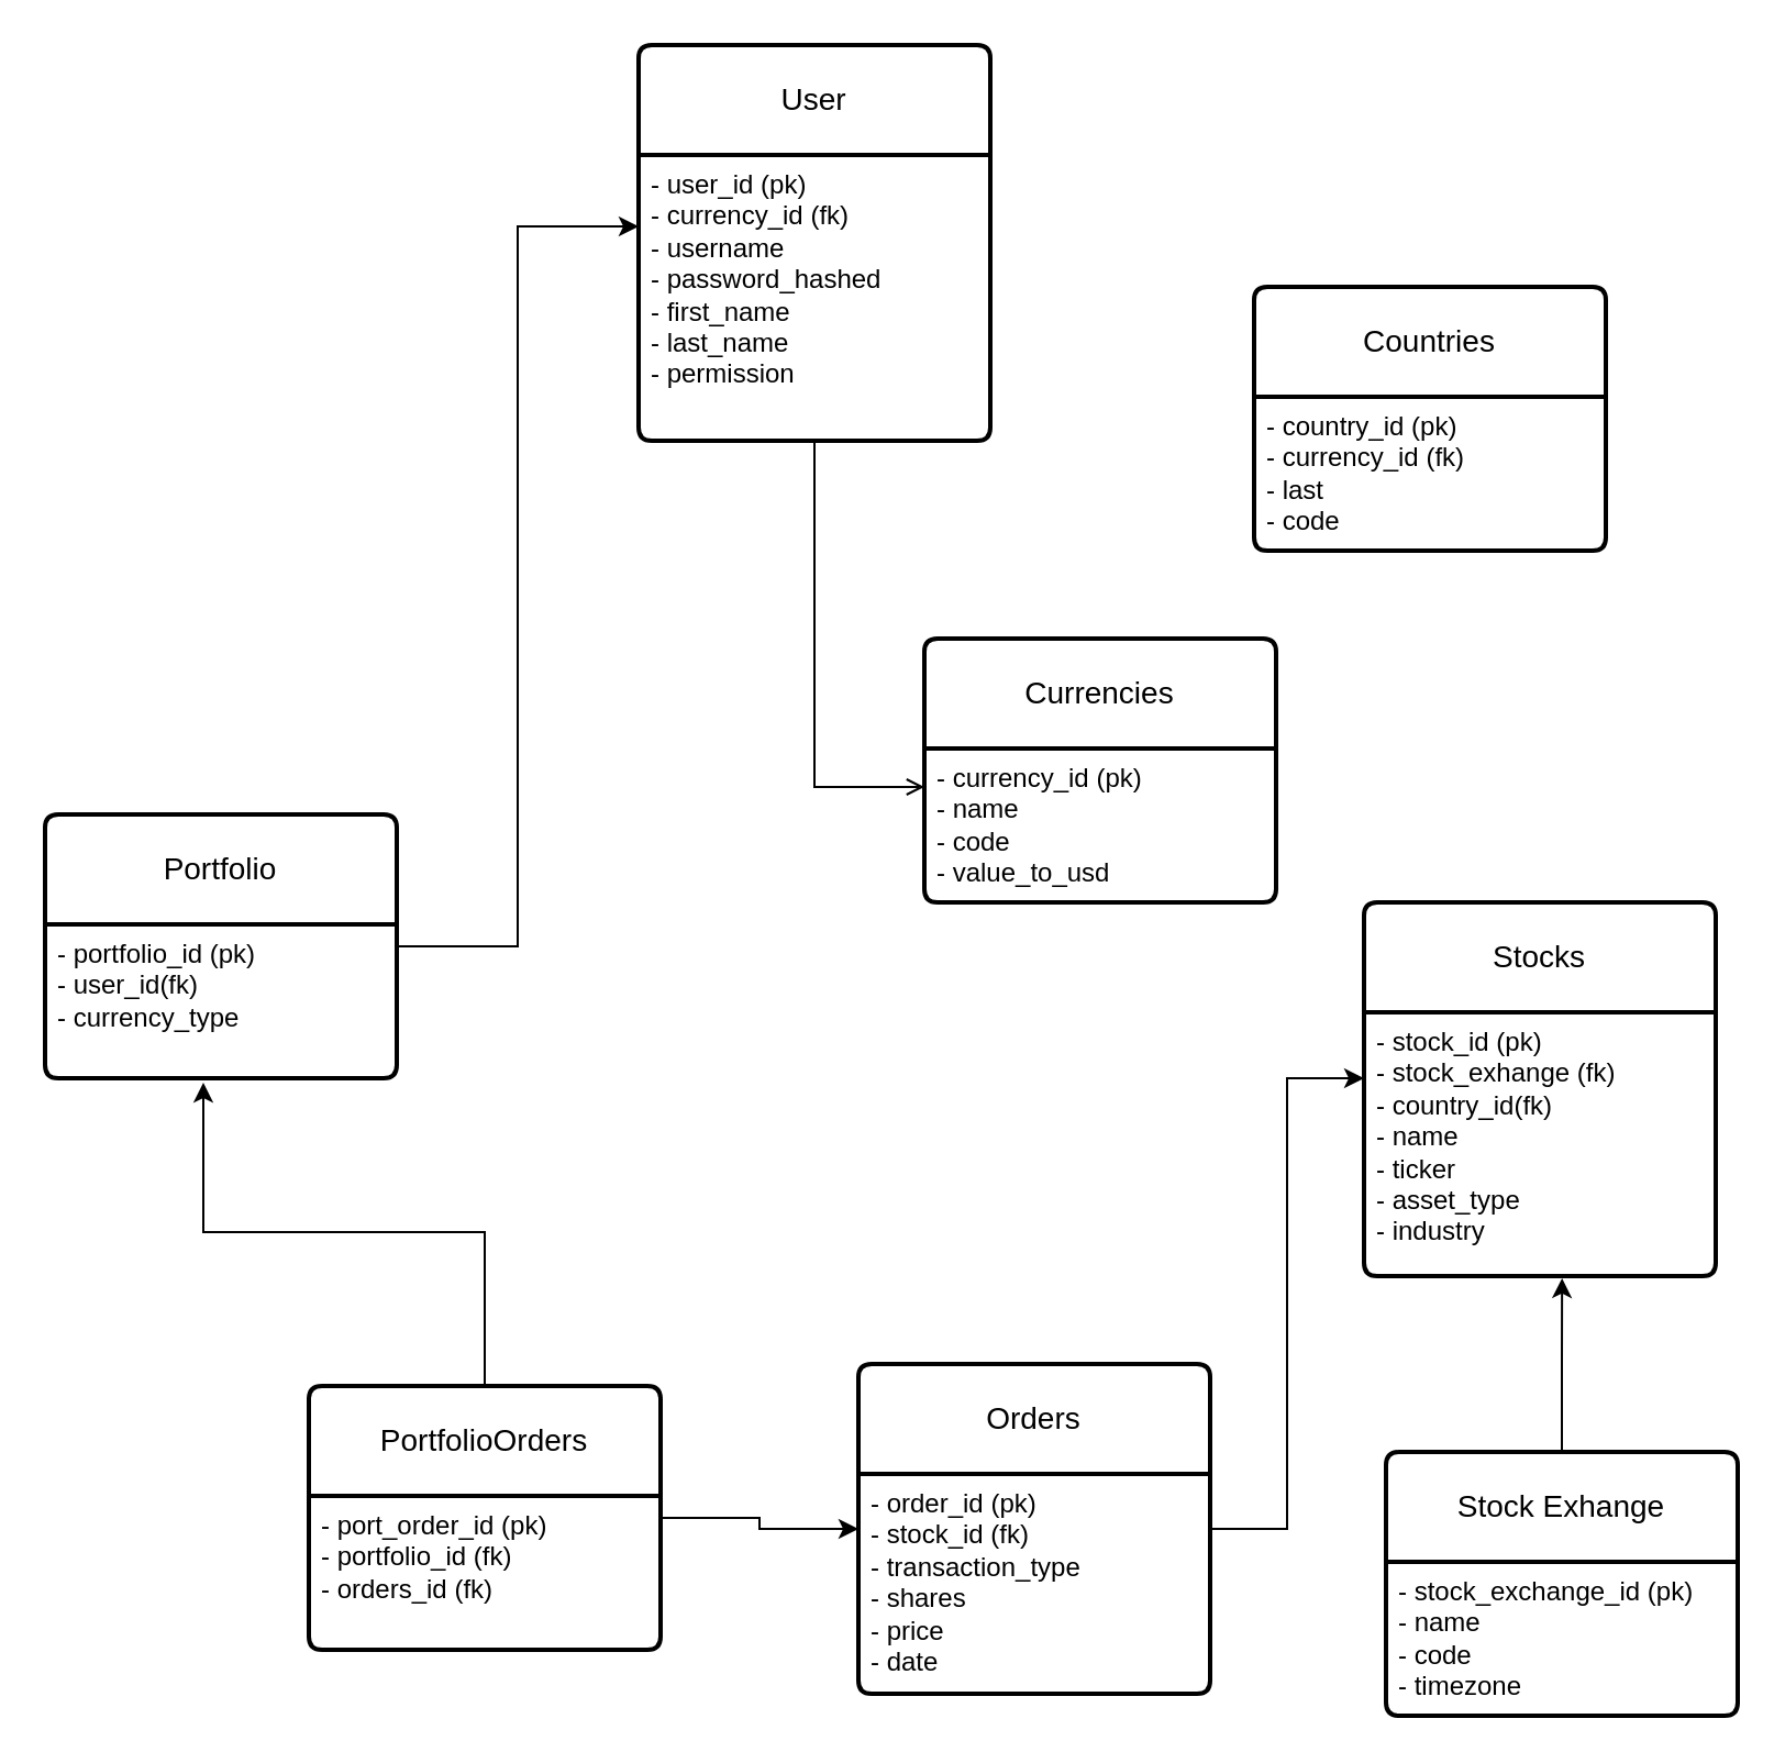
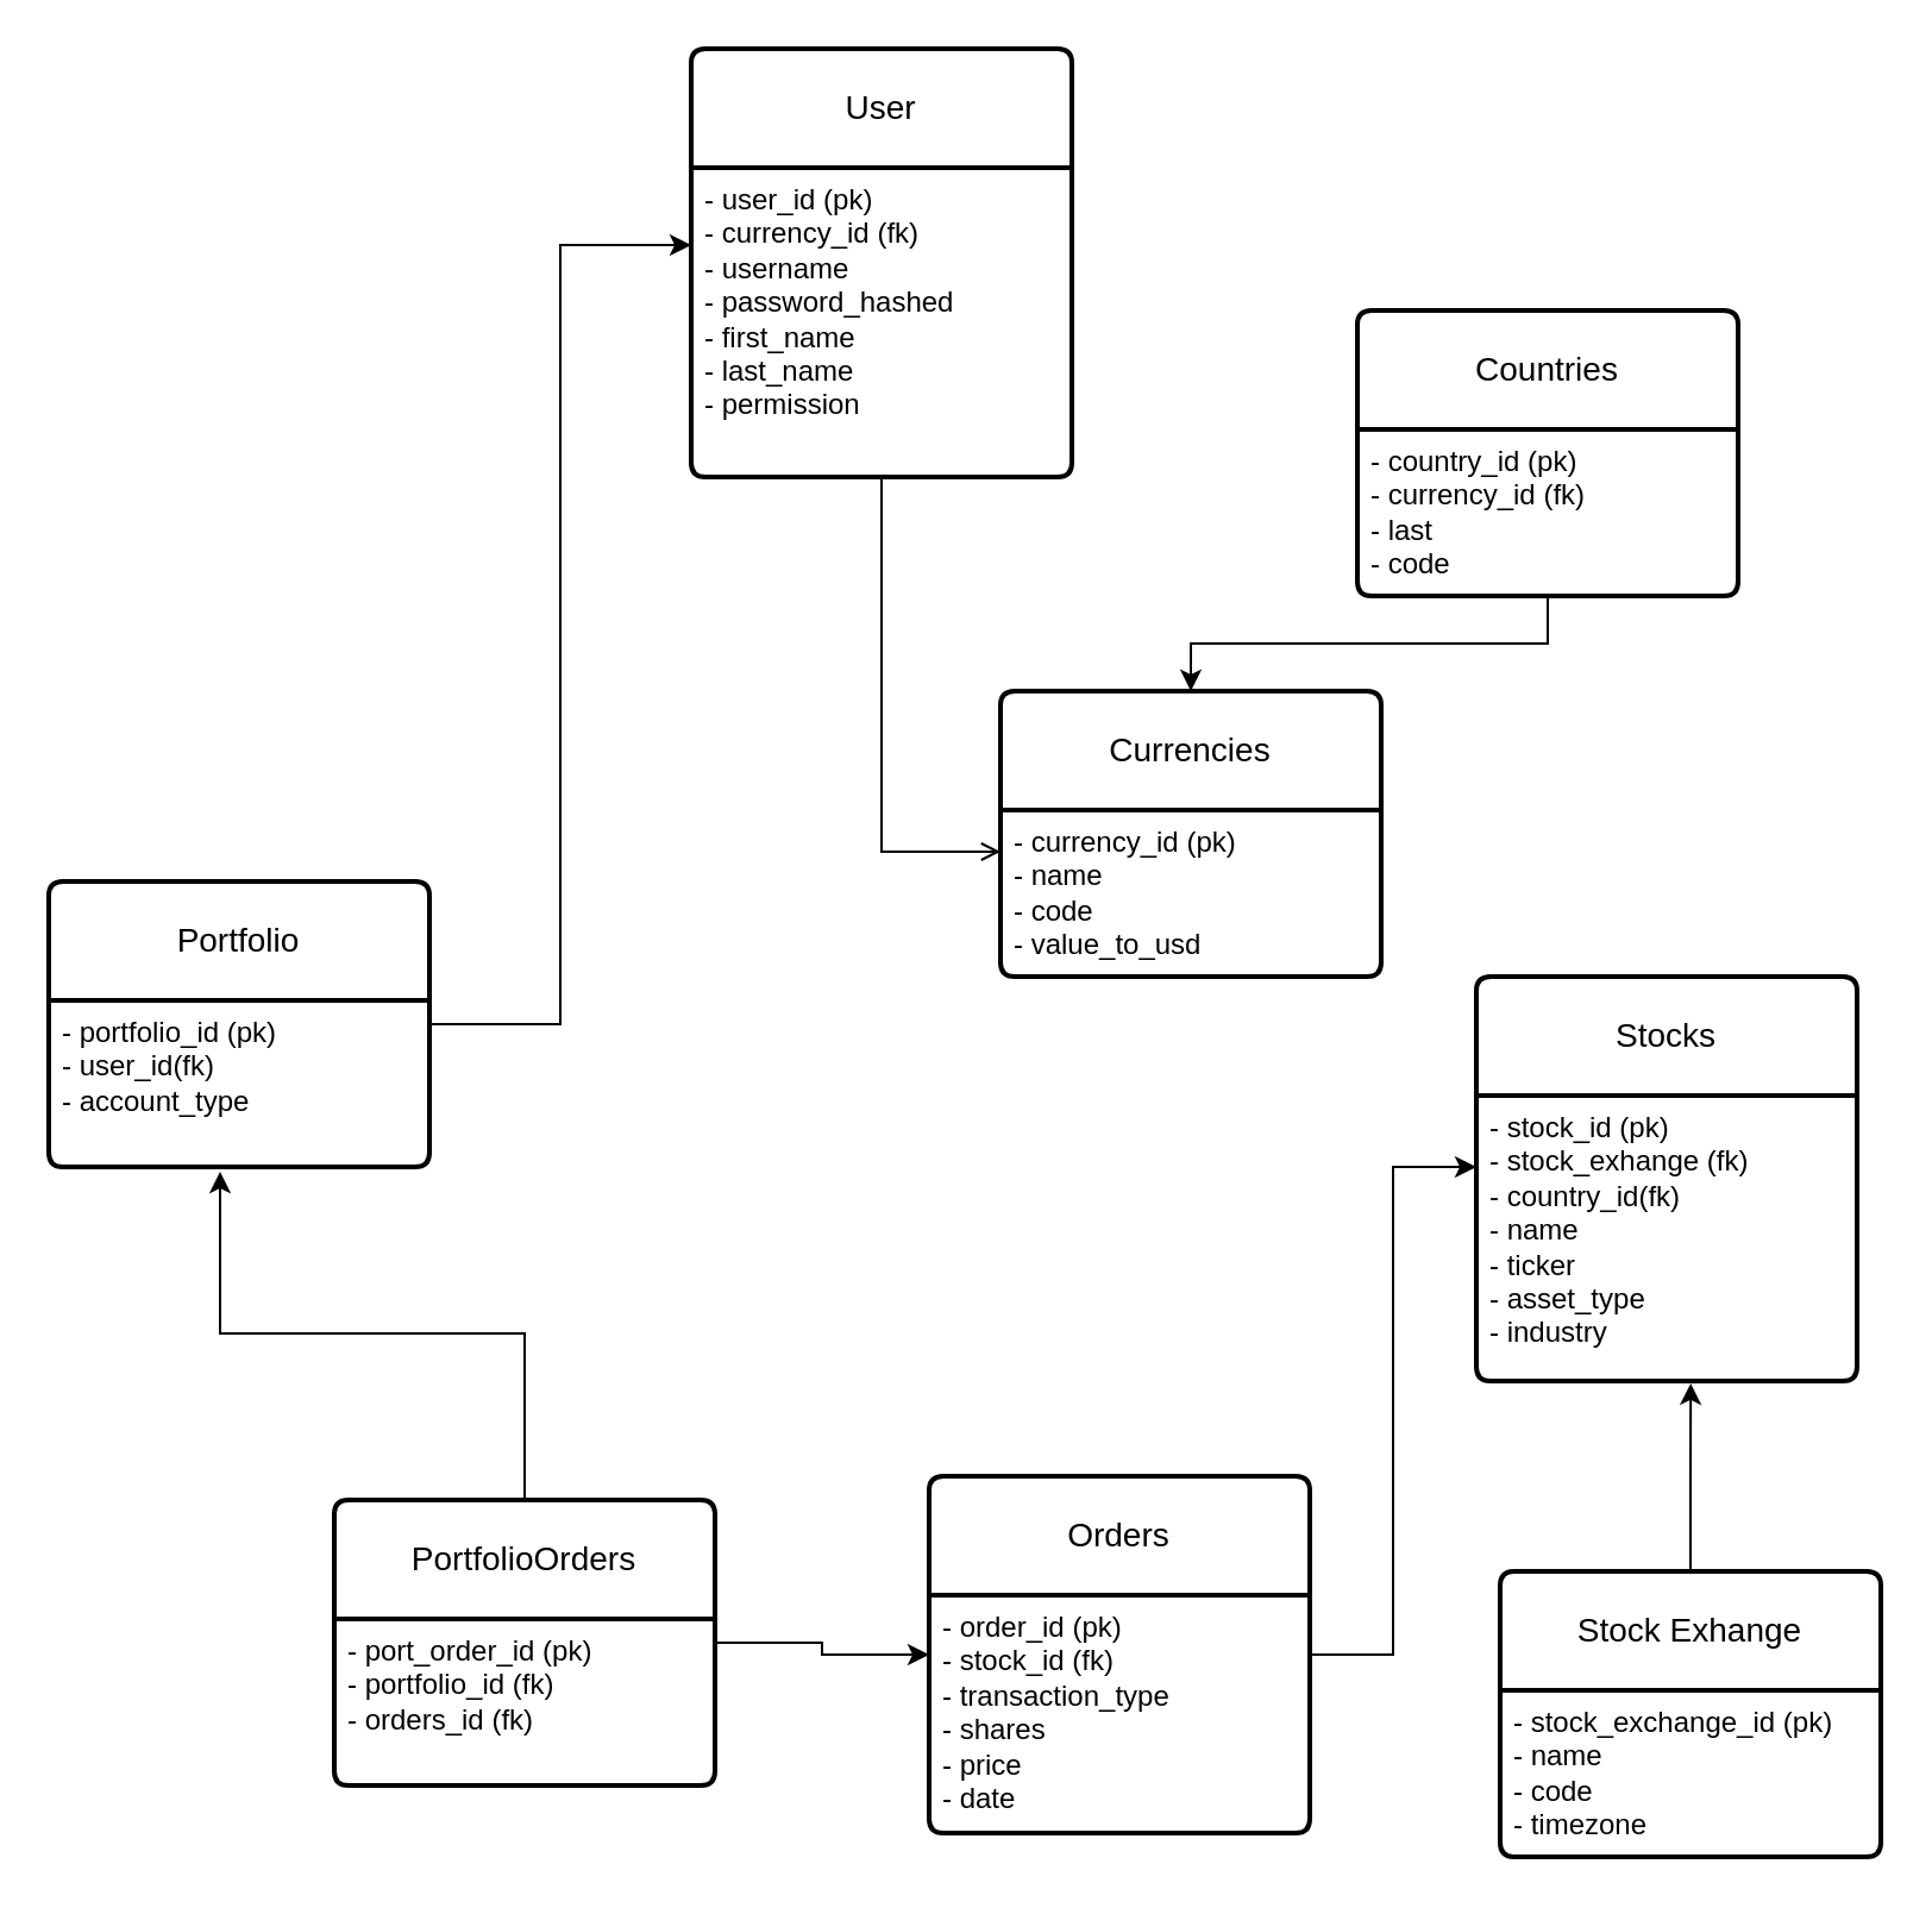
  <mxCell id="0" />
  <mxCell id="1" parent="0" />
  <mxCell id="2" style="edgeStyle=orthogonalEdgeStyle;rounded=0;orthogonalLoop=1;jettySize=auto;html=1;entryX=0;entryY=0.25;entryDx=0;entryDy=0;endArrow=open;" parent="1" source="3" target="8" edge="1"><mxGeometry relative="1" as="geometry" /></mxCell>
  <mxCell id="3" value="User" style="swimlane;childLayout=stackLayout;horizontal=1;startSize=50;horizontalStack=0;rounded=1;fontSize=14;fontStyle=0;strokeWidth=2;resizeParent=0;resizeLast=1;shadow=0;dashed=0;align=center;arcSize=4;whiteSpace=wrap;html=1;" parent="1" vertex="1"><mxGeometry x="290" y="20" width="160" height="180" as="geometry" /></mxCell>
  <mxCell id="4" value="- user_id (pk)&lt;div&gt;&lt;div&gt;- currency_id (fk)&lt;/div&gt;&lt;div&gt;- username&lt;/div&gt;&lt;div&gt;- password_hashed&lt;/div&gt;&lt;div&gt;- first_name&lt;/div&gt;&lt;div&gt;- last_name&lt;/div&gt;&lt;div&gt;- permission&lt;/div&gt;&lt;/div&gt;" style="align=left;strokeColor=none;fillColor=none;spacingLeft=4;spacingRight=4;fontSize=12;verticalAlign=top;resizable=0;rotatable=0;part=1;html=1;whiteSpace=wrap;" parent="3" vertex="1"><mxGeometry y="50" width="160" height="130" as="geometry" /></mxCell>
  <mxCell id="5" value="Stocks" style="swimlane;childLayout=stackLayout;horizontal=1;startSize=50;horizontalStack=0;rounded=1;fontSize=14;fontStyle=0;strokeWidth=2;resizeParent=0;resizeLast=1;shadow=0;dashed=0;align=center;arcSize=4;whiteSpace=wrap;html=1;" parent="1" vertex="1"><mxGeometry x="620" y="410" width="160" height="170" as="geometry" /></mxCell>
  <mxCell id="6" value="- stock_id (pk)&lt;div&gt;- stock_exhange (fk)&lt;/div&gt;&lt;div&gt;- country_id(fk)&lt;/div&gt;&lt;div&gt;- name&lt;/div&gt;&lt;div&gt;- ticker&lt;/div&gt;&lt;div&gt;- asset_type&lt;/div&gt;&lt;div&gt;- industry&lt;/div&gt;" style="align=left;strokeColor=none;fillColor=none;spacingLeft=4;spacingRight=4;fontSize=12;verticalAlign=top;resizable=0;rotatable=0;part=1;html=1;whiteSpace=wrap;" parent="5" vertex="1"><mxGeometry y="50" width="160" height="120" as="geometry" /></mxCell>
  <mxCell id="7" value="Currencies" style="swimlane;childLayout=stackLayout;horizontal=1;startSize=50;horizontalStack=0;rounded=1;fontSize=14;fontStyle=0;strokeWidth=2;resizeParent=0;resizeLast=1;shadow=0;dashed=0;align=center;arcSize=4;whiteSpace=wrap;html=1;" parent="1" vertex="1"><mxGeometry x="420" y="290" width="160" height="120" as="geometry" /></mxCell>
  <mxCell id="8" value="- currency_id (pk)&lt;div&gt;- name&lt;/div&gt;&lt;div&gt;- code&lt;/div&gt;&lt;div&gt;- value_to_usd&lt;/div&gt;" style="align=left;strokeColor=none;fillColor=none;spacingLeft=4;spacingRight=4;fontSize=12;verticalAlign=top;resizable=0;rotatable=0;part=1;html=1;whiteSpace=wrap;" parent="7" vertex="1"><mxGeometry y="50" width="160" height="70" as="geometry" /></mxCell>
  <mxCell id="9" style="edgeStyle=orthogonalEdgeStyle;rounded=0;orthogonalLoop=1;jettySize=auto;html=1;entryX=0;entryY=0.25;entryDx=0;entryDy=0;" parent="1" source="10" target="6" edge="1"><mxGeometry relative="1" as="geometry" /></mxCell>
  <mxCell id="10" value="Orders" style="swimlane;childLayout=stackLayout;horizontal=1;startSize=50;horizontalStack=0;rounded=1;fontSize=14;fontStyle=0;strokeWidth=2;resizeParent=0;resizeLast=1;shadow=0;dashed=0;align=center;arcSize=4;whiteSpace=wrap;html=1;" parent="1" vertex="1"><mxGeometry x="390" y="620" width="160" height="150" as="geometry" /></mxCell>
  <mxCell id="11" value="- order_id (pk)&lt;div&gt;- stock_id (fk)&lt;/div&gt;&lt;div&gt;- transaction_type&lt;/div&gt;&lt;div&gt;- shares&lt;/div&gt;&lt;div&gt;- price&lt;/div&gt;&lt;div&gt;- date&lt;/div&gt;" style="align=left;strokeColor=none;fillColor=none;spacingLeft=4;spacingRight=4;fontSize=12;verticalAlign=top;resizable=0;rotatable=0;part=1;html=1;whiteSpace=wrap;" parent="10" vertex="1"><mxGeometry y="50" width="160" height="100" as="geometry" /></mxCell>
  <mxCell id="12" value="Countries" style="swimlane;childLayout=stackLayout;horizontal=1;startSize=50;horizontalStack=0;rounded=1;fontSize=14;fontStyle=0;strokeWidth=2;resizeParent=0;resizeLast=1;shadow=0;dashed=0;align=center;arcSize=4;whiteSpace=wrap;html=1;" parent="1" vertex="1"><mxGeometry x="570" y="130" width="160" height="120" as="geometry" /></mxCell>
  <mxCell id="13" value="- country_id (pk)&lt;div&gt;- currency_id (fk)&lt;/div&gt;&lt;div&gt;- last&lt;/div&gt;&lt;div&gt;- code&lt;/div&gt;" style="align=left;strokeColor=none;fillColor=none;spacingLeft=4;spacingRight=4;fontSize=12;verticalAlign=top;resizable=0;rotatable=0;part=1;html=1;whiteSpace=wrap;" parent="12" vertex="1"><mxGeometry y="50" width="160" height="70" as="geometry" /></mxCell>
  <mxCell id="14" style="edgeStyle=orthogonalEdgeStyle;rounded=0;orthogonalLoop=1;jettySize=auto;html=1;entryX=0;entryY=0.25;entryDx=0;entryDy=0;" parent="1" source="15" target="4" edge="1"><mxGeometry relative="1" as="geometry" /></mxCell>
  <mxCell id="15" value="Portfolio" style="swimlane;childLayout=stackLayout;horizontal=1;startSize=50;horizontalStack=0;rounded=1;fontSize=14;fontStyle=0;strokeWidth=2;resizeParent=0;resizeLast=1;shadow=0;dashed=0;align=center;arcSize=4;whiteSpace=wrap;html=1;" parent="1" vertex="1"><mxGeometry x="20" y="370" width="160" height="120" as="geometry" /></mxCell>
- <mxCell id="16" value="- portfolio_id (pk)&lt;div&gt;- user_id(fk)&lt;/div&gt;&lt;div&gt;- currency_type&lt;/div&gt;&lt;div&gt;&lt;br&gt;&lt;/div&gt;" style="align=left;strokeColor=none;fillColor=none;spacingLeft=4;spacingRight=4;fontSize=12;verticalAlign=top;resizable=0;rotatable=0;part=1;html=1;whiteSpace=wrap;" parent="15" vertex="1"><mxGeometry y="50" width="160" height="70" as="geometry" /></mxCell>
+ <mxCell id="16" value="- portfolio_id (pk)&lt;div&gt;- user_id(fk)&lt;/div&gt;&lt;div&gt;- account_type&lt;/div&gt;&lt;div&gt;&lt;br&gt;&lt;/div&gt;" style="align=left;strokeColor=none;fillColor=none;spacingLeft=4;spacingRight=4;fontSize=12;verticalAlign=top;resizable=0;rotatable=0;part=1;html=1;whiteSpace=wrap;" parent="15" vertex="1"><mxGeometry y="50" width="160" height="70" as="geometry" /></mxCell>
  <mxCell id="17" style="edgeStyle=orthogonalEdgeStyle;rounded=0;orthogonalLoop=1;jettySize=auto;html=1;entryX=0;entryY=0.5;entryDx=0;entryDy=0;" parent="1" source="18" target="10" edge="1"><mxGeometry relative="1" as="geometry" /></mxCell>
  <mxCell id="18" value="PortfolioOrders" style="swimlane;childLayout=stackLayout;horizontal=1;startSize=50;horizontalStack=0;rounded=1;fontSize=14;fontStyle=0;strokeWidth=2;resizeParent=0;resizeLast=1;shadow=0;dashed=0;align=center;arcSize=4;whiteSpace=wrap;html=1;" parent="1" vertex="1"><mxGeometry x="140" y="630" width="160" height="120" as="geometry" /></mxCell>
  <mxCell id="19" value="&lt;div&gt;- port_order_id (pk)&lt;/div&gt;- portfolio_id (fk)&lt;div&gt;- orders_id (fk)&lt;/div&gt;" style="align=left;strokeColor=none;fillColor=none;spacingLeft=4;spacingRight=4;fontSize=12;verticalAlign=top;resizable=0;rotatable=0;part=1;html=1;whiteSpace=wrap;" parent="18" vertex="1"><mxGeometry y="50" width="160" height="70" as="geometry" /></mxCell>
+ <mxCell id="20" style="edgeStyle=orthogonalEdgeStyle;rounded=0;orthogonalLoop=1;jettySize=auto;html=1;entryX=0.5;entryY=0;entryDx=0;entryDy=0;" parent="1" source="13" target="7" edge="1"><mxGeometry relative="1" as="geometry" /></mxCell>
  <mxCell id="21" style="edgeStyle=orthogonalEdgeStyle;rounded=0;orthogonalLoop=1;jettySize=auto;html=1;entryX=0.45;entryY=1.029;entryDx=0;entryDy=0;entryPerimeter=0;" parent="1" source="18" target="16" edge="1"><mxGeometry relative="1" as="geometry" /></mxCell>
  <mxCell id="22" value="Stock Exhange" style="swimlane;childLayout=stackLayout;horizontal=1;startSize=50;horizontalStack=0;rounded=1;fontSize=14;fontStyle=0;strokeWidth=2;resizeParent=0;resizeLast=1;shadow=0;dashed=0;align=center;arcSize=4;whiteSpace=wrap;html=1;" parent="1" vertex="1"><mxGeometry x="630" y="660" width="160" height="120" as="geometry" /></mxCell>
  <mxCell id="23" value="- stock_exchange_id (pk)&lt;div&gt;- name&lt;/div&gt;&lt;div&gt;- code&lt;/div&gt;&lt;div&gt;- timezone&lt;/div&gt;" style="align=left;strokeColor=none;fillColor=none;spacingLeft=4;spacingRight=4;fontSize=12;verticalAlign=top;resizable=0;rotatable=0;part=1;html=1;whiteSpace=wrap;" parent="22" vertex="1"><mxGeometry y="50" width="160" height="70" as="geometry" /></mxCell>
  <mxCell id="24" style="edgeStyle=orthogonalEdgeStyle;rounded=0;orthogonalLoop=1;jettySize=auto;html=1;entryX=0.563;entryY=1.008;entryDx=0;entryDy=0;entryPerimeter=0;" parent="1" source="22" target="6" edge="1"><mxGeometry relative="1" as="geometry" /></mxCell>
